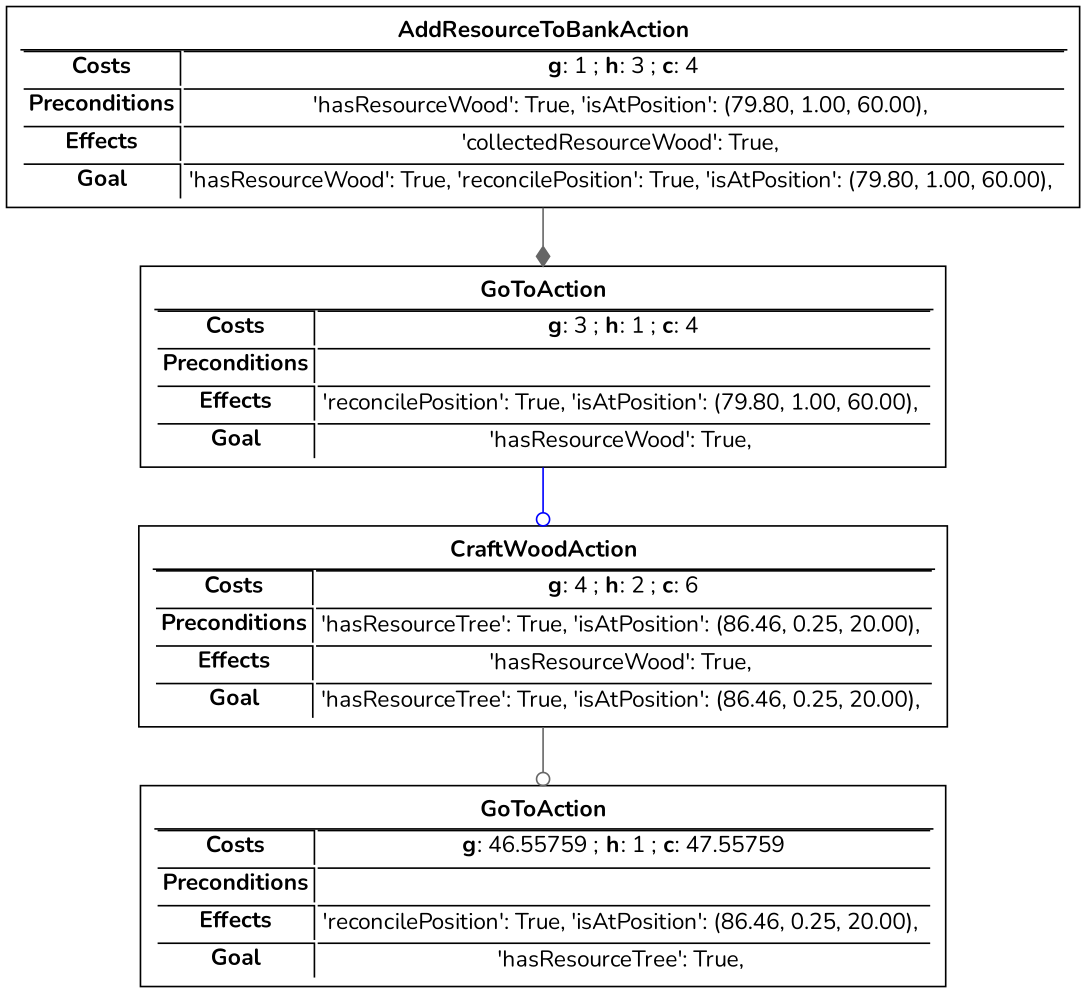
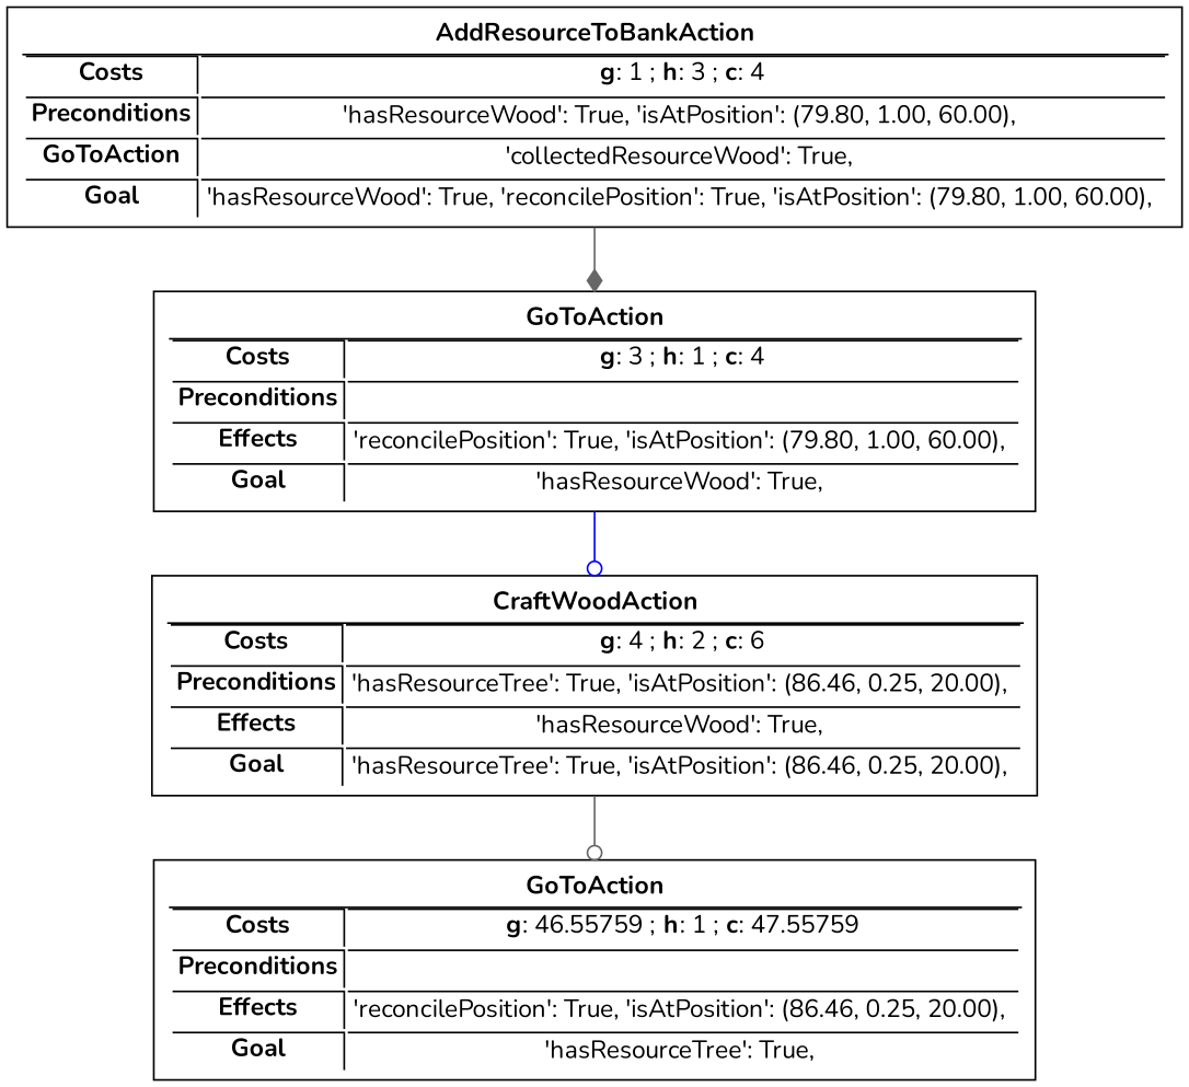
  digraph {
    fontname=Nunito
    node [fontname=Nunito shape=box]
    edge [arrowhead=odot color=gray40 fontname=Nunito]
-   n1 [label=< <table border='0' color='black' fontcolor='#F5F5F5'>     <tr> <td colspan='2'><b>AddResourceToBankAction</b></td> </tr>     <hr/>     <tr align='left'> <td border='1' sides='rt'><b>Costs</b></td>           <td border='1' sides='t'><b>g</b>: 1 ; <b>h</b>: 3 ; <b>c</b>: 4</td> </tr>     <tr align='left'> <td border='1' sides='rt'><b>Preconditions</b></td>   <td border='1' sides='t'>'hasResourceWood': True, 'isAtPosition': (79.80, 1.00, 60.00), </td> </tr>     <tr align='left'> <td border='1' sides='rt'><b>Effects</b></td>         <td border='1' sides='t'>'collectedResourceWood': True, </td> </tr>     <tr align='left'> <td border='1' sides='rt'><b>Goal</b></td>            <td border='1' sides='t'>'hasResourceWood': True, 'reconcilePosition': True, 'isAtPosition': (79.80, 1.00, 60.00), </td> </tr> </table> >]
+   n1 [label=< <table border='0' color='black' fontcolor='#F5F5F5'>     <tr> <td colspan='2'><b>AddResourceToBankAction</b></td> </tr>     <hr/>     <tr align='left'> <td border='1' sides='rt'><b>Costs</b></td>           <td border='1' sides='t'><b>g</b>: 1 ; <b>h</b>: 3 ; <b>c</b>: 4</td> </tr>     <tr align='left'> <td border='1' sides='rt'><b>Preconditions</b></td>   <td border='1' sides='t'>'hasResourceWood': True, 'isAtPosition': (79.80, 1.00, 60.00), </td> </tr>     <tr align='left'> <td border='1' sides='rt'><b>GoToAction</b></td>         <td border='1' sides='t'>'collectedResourceWood': True, </td> </tr>     <tr align='left'> <td border='1' sides='rt'><b>Goal</b></td>            <td border='1' sides='t'>'hasResourceWood': True, 'reconcilePosition': True, 'isAtPosition': (79.80, 1.00, 60.00), </td> </tr> </table> >]
    n2 [label=< <table border='0' color='black' fontcolor='#F5F5F5'>     <tr> <td colspan='2'><b>GoToAction</b></td> </tr>     <hr/>     <tr align='left'> <td border='1' sides='rt'><b>Costs</b></td>           <td border='1' sides='t'><b>g</b>: 3 ; <b>h</b>: 1 ; <b>c</b>: 4</td> </tr>     <tr align='left'> <td border='1' sides='rt'><b>Preconditions</b></td>   <td border='1' sides='t'></td> </tr>     <tr align='left'> <td border='1' sides='rt'><b>Effects</b></td>         <td border='1' sides='t'>'reconcilePosition': True, 'isAtPosition': (79.80, 1.00, 60.00), </td> </tr>     <tr align='left'> <td border='1' sides='rt'><b>Goal</b></td>            <td border='1' sides='t'>'hasResourceWood': True, </td> </tr> </table> >]
    n3 [label=< <table border='0' color='black' fontcolor='#F5F5F5'>     <tr> <td colspan='2'><b>CraftWoodAction</b></td> </tr>     <hr/>     <tr align='left'> <td border='1' sides='rt'><b>Costs</b></td>           <td border='1' sides='t'><b>g</b>: 4 ; <b>h</b>: 2 ; <b>c</b>: 6</td> </tr>     <tr align='left'> <td border='1' sides='rt'><b>Preconditions</b></td>   <td border='1' sides='t'>'hasResourceTree': True, 'isAtPosition': (86.46, 0.25, 20.00), </td> </tr>     <tr align='left'> <td border='1' sides='rt'><b>Effects</b></td>         <td border='1' sides='t'>'hasResourceWood': True, </td> </tr>     <tr align='left'> <td border='1' sides='rt'><b>Goal</b></td>            <td border='1' sides='t'>'hasResourceTree': True, 'isAtPosition': (86.46, 0.25, 20.00), </td> </tr> </table> >]
    n4 [label=< <table border='0' color='black' fontcolor='#F5F5F5'>     <tr> <td colspan='2'><b>GoToAction</b></td> </tr>     <hr/>     <tr align='left'> <td border='1' sides='rt'><b>Costs</b></td>           <td border='1' sides='t'><b>g</b>: 46.55759 ; <b>h</b>: 1 ; <b>c</b>: 47.55759</td> </tr>     <tr align='left'> <td border='1' sides='rt'><b>Preconditions</b></td>   <td border='1' sides='t'></td> </tr>     <tr align='left'> <td border='1' sides='rt'><b>Effects</b></td>         <td border='1' sides='t'>'reconcilePosition': True, 'isAtPosition': (86.46, 0.25, 20.00), </td> </tr>     <tr align='left'> <td border='1' sides='rt'><b>Goal</b></td>            <td border='1' sides='t'>'hasResourceTree': True, </td> </tr> </table> >]
    n1 -> n2 [arrowhead=diamond]
    n2 -> n3 [color=blue]
    n3 -> n4
  }
